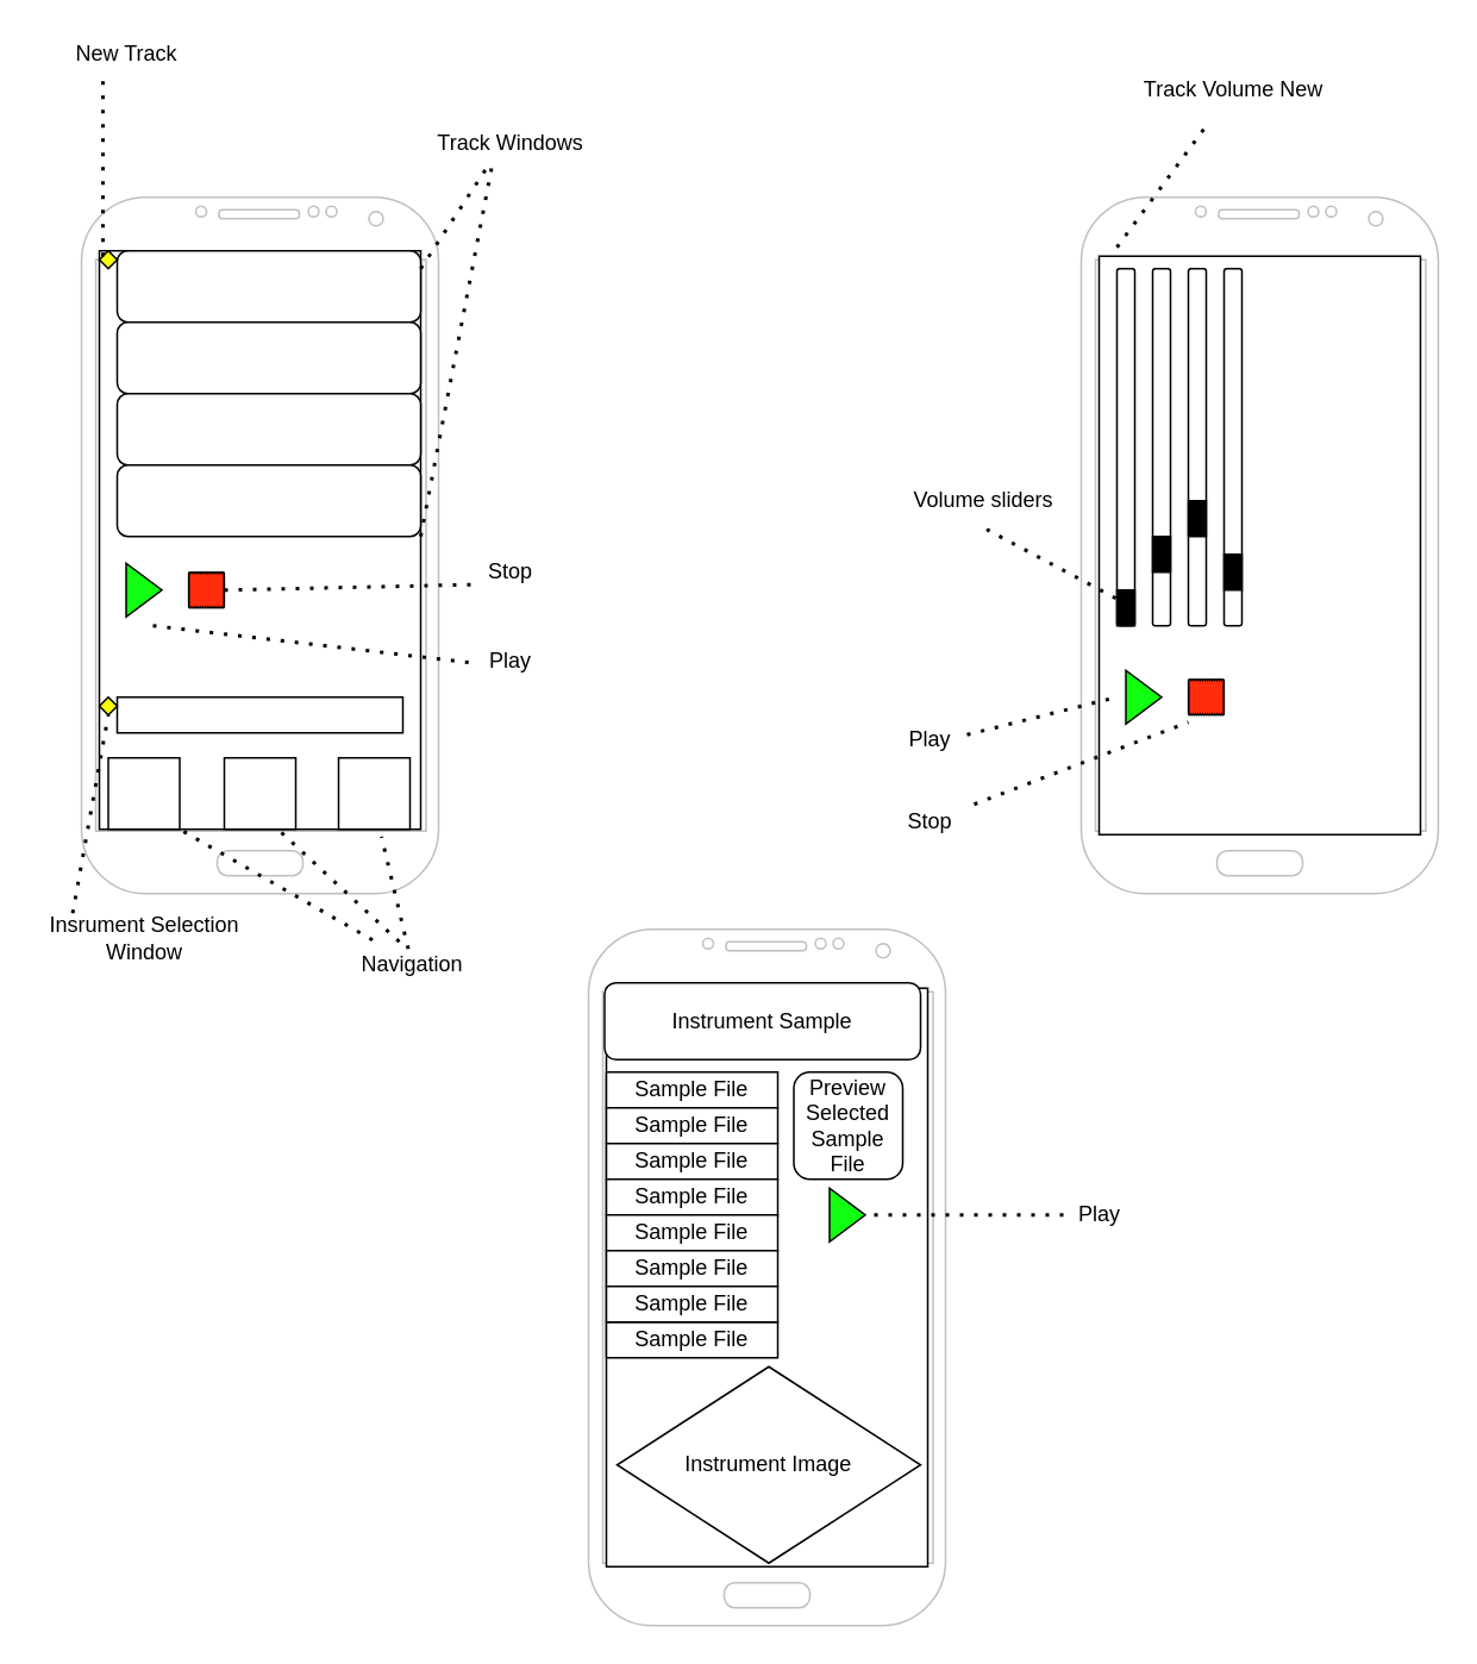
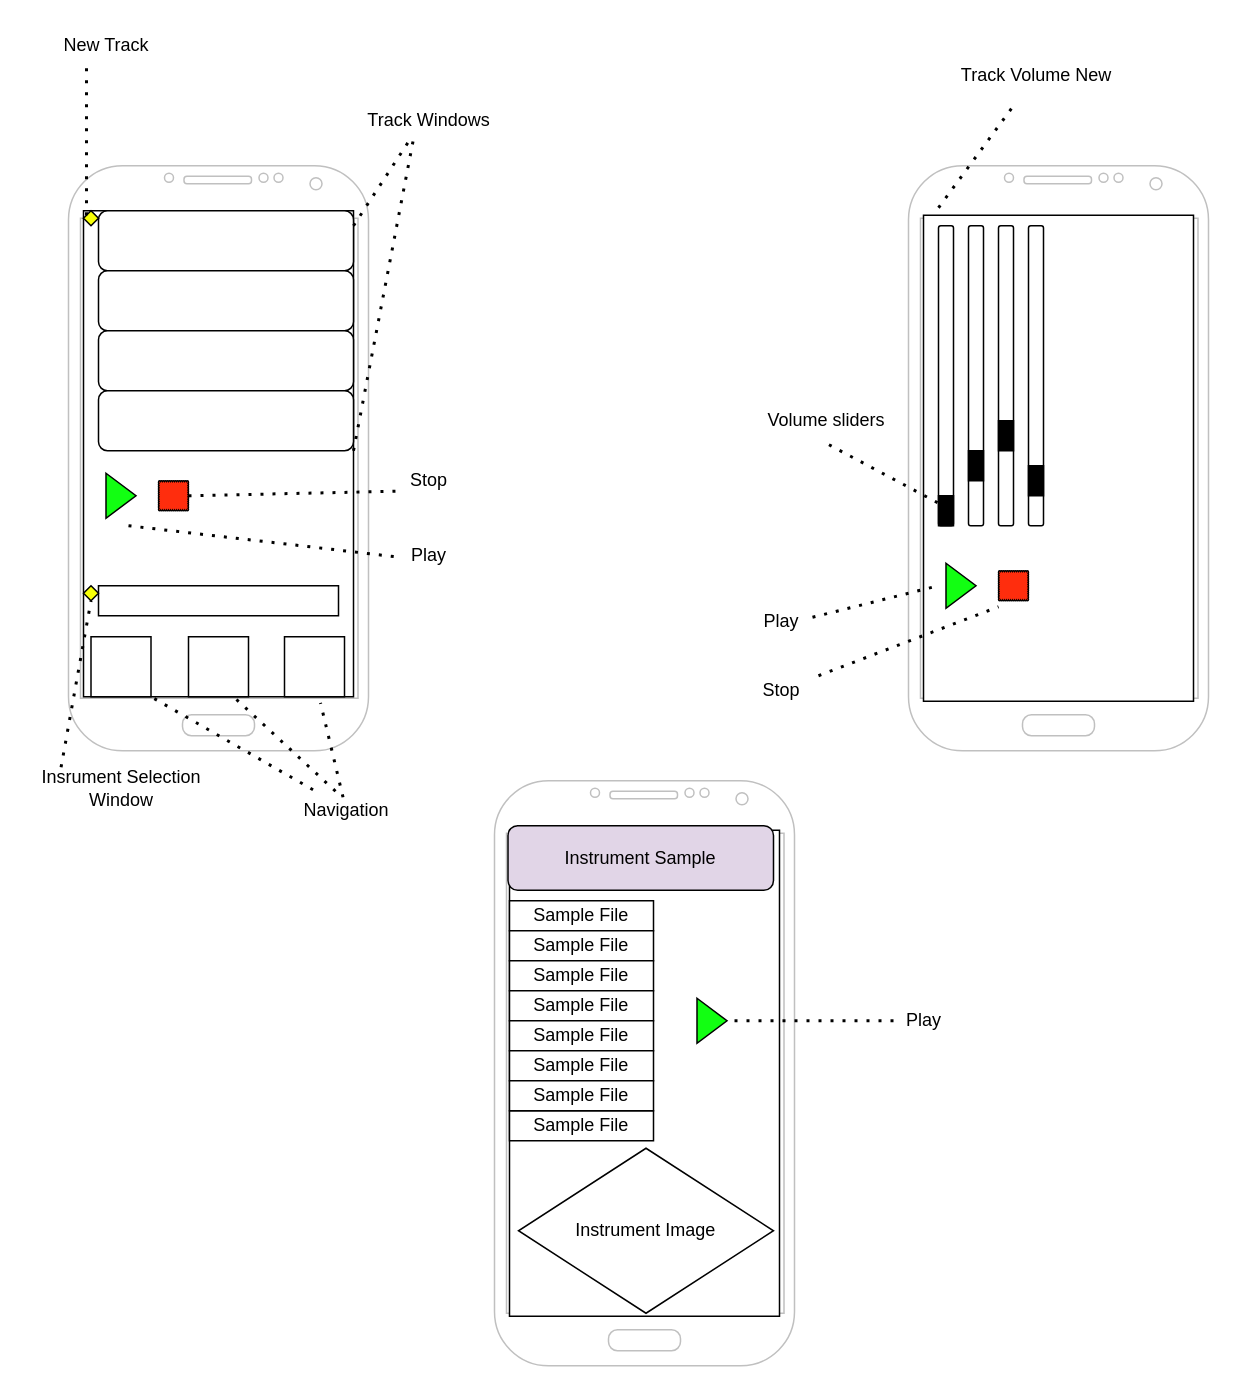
  <mxCell id="0" />
  <mxCell id="1" parent="0" />
  <mxCell id="2" value="" style="verticalLabelPosition=bottom;verticalAlign=top;html=1;shadow=0;dashed=0;strokeWidth=1;shape=mxgraph.android.phone2;strokeColor=#c0c0c0;" parent="1" vertex="1"><mxGeometry x="45" y="110" width="200" height="390" as="geometry" /></mxCell>
  <mxCell id="3" value="" style="verticalLabelPosition=bottom;verticalAlign=top;html=1;shadow=0;dashed=0;strokeWidth=1;shape=mxgraph.android.phone2;strokeColor=#c0c0c0;" vertex="1" parent="1"><mxGeometry x="605" y="110" width="200" height="390" as="geometry" /></mxCell>
  <mxCell id="4" value="" style="rounded=0;whiteSpace=wrap;html=1;" vertex="1" parent="1"><mxGeometry x="55" y="140" width="180" height="324" as="geometry" /></mxCell>
  <mxCell id="5" value="" style="rounded=0;whiteSpace=wrap;html=1;" vertex="1" parent="1"><mxGeometry x="615" y="143" width="180" height="324" as="geometry" /></mxCell>
  <mxCell id="6" value="" style="rounded=1;whiteSpace=wrap;html=1;" vertex="1" parent="1"><mxGeometry x="65" y="140" width="170" height="40" as="geometry" /></mxCell>
  <mxCell id="7" value="" style="rounded=1;whiteSpace=wrap;html=1;" vertex="1" parent="1"><mxGeometry x="65" y="180" width="170" height="40" as="geometry" /></mxCell>
  <mxCell id="8" value="" style="rounded=1;whiteSpace=wrap;html=1;" vertex="1" parent="1"><mxGeometry x="65" y="220" width="170" height="40" as="geometry" /></mxCell>
  <mxCell id="9" value="" style="rounded=1;whiteSpace=wrap;html=1;" vertex="1" parent="1"><mxGeometry x="65" y="260" width="170" height="40" as="geometry" /></mxCell>
  <mxCell id="10" value="" style="rhombus;whiteSpace=wrap;html=1;fillColor=#F7FF08;" vertex="1" parent="1"><mxGeometry x="55" y="140" width="10" height="10" as="geometry" /></mxCell>
  <mxCell id="11" value="" style="verticalLabelPosition=bottom;verticalAlign=top;html=1;shape=mxgraph.basic.acute_triangle;dx=0.5;fillColor=#12FF12;rotation=90;" vertex="1" parent="1"><mxGeometry x="65" y="320" width="30" height="20" as="geometry" /></mxCell>
  <mxCell id="12" value="" style="whiteSpace=wrap;html=1;shape=mxgraph.basic.cloud_rect;fillColor=#FF2D0D;" vertex="1" parent="1"><mxGeometry x="105" y="320" width="20" height="20" as="geometry" /></mxCell>
  <mxCell id="13" value="" style="rounded=0;whiteSpace=wrap;html=1;fillColor=#FFFFFF;" vertex="1" parent="1"><mxGeometry x="65" y="390" width="160" height="20" as="geometry" /></mxCell>
  <mxCell id="14" value="" style="whiteSpace=wrap;html=1;aspect=fixed;fillColor=#FFFFFF;" vertex="1" parent="1"><mxGeometry x="60" y="424" width="40" height="40" as="geometry" /></mxCell>
  <mxCell id="15" value="" style="whiteSpace=wrap;html=1;aspect=fixed;fillColor=#FFFFFF;" vertex="1" parent="1"><mxGeometry x="189" y="424" width="40" height="40" as="geometry" /></mxCell>
  <mxCell id="16" value="" style="whiteSpace=wrap;html=1;aspect=fixed;fillColor=#FFFFFF;" vertex="1" parent="1"><mxGeometry x="125" y="424" width="40" height="40" as="geometry" /></mxCell>
  <mxCell id="17" value="New Track" style="text;html=1;align=center;verticalAlign=middle;resizable=0;points=[];autosize=1;strokeColor=none;" vertex="1" parent="1"><mxGeometry x="35" y="20" width="70" height="20" as="geometry" /></mxCell>
  <mxCell id="18" value="Track Windows" style="text;html=1;align=center;verticalAlign=middle;resizable=0;points=[];autosize=1;strokeColor=none;" vertex="1" parent="1"><mxGeometry x="235" y="70" width="100" height="20" as="geometry" /></mxCell>
  <mxCell id="19" value="Play" style="text;html=1;align=center;verticalAlign=middle;resizable=0;points=[];autosize=1;strokeColor=none;" vertex="1" parent="1"><mxGeometry x="265" y="360" width="40" height="20" as="geometry" /></mxCell>
  <mxCell id="20" value="Stop" style="text;html=1;align=center;verticalAlign=middle;resizable=0;points=[];autosize=1;strokeColor=none;" vertex="1" parent="1"><mxGeometry x="265" y="310" width="40" height="20" as="geometry" /></mxCell>
  <mxCell id="21" value="" style="endArrow=none;dashed=1;html=1;dashPattern=1 3;strokeWidth=2;entryX=-0.025;entryY=0.85;entryDx=0;entryDy=0;entryPerimeter=0;" edge="1" parent="1" target="20"><mxGeometry width="50" height="50" relative="1" as="geometry"><mxPoint x="125" y="330" as="sourcePoint" /><mxPoint x="175" y="280" as="targetPoint" /></mxGeometry></mxCell>
  <mxCell id="22" value="" style="endArrow=none;dashed=1;html=1;dashPattern=1 3;strokeWidth=2;entryX=0.025;entryY=0.55;entryDx=0;entryDy=0;entryPerimeter=0;" edge="1" parent="1" target="19"><mxGeometry width="50" height="50" relative="1" as="geometry"><mxPoint x="85" y="350" as="sourcePoint" /><mxPoint x="135" y="310" as="targetPoint" /></mxGeometry></mxCell>
  <mxCell id="23" value="" style="rhombus;whiteSpace=wrap;html=1;fillColor=#F7FF08;" vertex="1" parent="1"><mxGeometry x="55" y="390" width="10" height="10" as="geometry" /></mxCell>
  <mxCell id="24" value="Insrument Selection&lt;br&gt;Window" style="text;html=1;align=center;verticalAlign=middle;resizable=0;points=[];autosize=1;strokeColor=none;" vertex="1" parent="1"><mxGeometry x="20" y="510" width="120" height="30" as="geometry" /></mxCell>
  <mxCell id="25" value="" style="endArrow=none;dashed=1;html=1;dashPattern=1 3;strokeWidth=2;exitX=0.167;exitY=0.033;exitDx=0;exitDy=0;exitPerimeter=0;" edge="1" parent="1" source="24"><mxGeometry width="50" height="50" relative="1" as="geometry"><mxPoint x="10" y="450" as="sourcePoint" /><mxPoint x="60" y="400" as="targetPoint" /></mxGeometry></mxCell>
  <mxCell id="26" value="Navigation" style="text;html=1;align=center;verticalAlign=middle;resizable=0;points=[];autosize=1;strokeColor=none;" vertex="1" parent="1"><mxGeometry x="195" y="530" width="70" height="20" as="geometry" /></mxCell>
  <mxCell id="27" value="" style="endArrow=none;dashed=1;html=1;dashPattern=1 3;strokeWidth=2;entryX=0.25;entryY=1;entryDx=0;entryDy=0;exitX=0.186;exitY=-0.2;exitDx=0;exitDy=0;exitPerimeter=0;" edge="1" parent="1" source="26" target="4"><mxGeometry width="50" height="50" relative="1" as="geometry"><mxPoint x="260" y="565" as="sourcePoint" /><mxPoint x="310" y="515" as="targetPoint" /></mxGeometry></mxCell>
  <mxCell id="28" value="" style="endArrow=none;dashed=1;html=1;dashPattern=1 3;strokeWidth=2;entryX=0.75;entryY=1;entryDx=0;entryDy=0;exitX=0.4;exitY=-0.15;exitDx=0;exitDy=0;exitPerimeter=0;" edge="1" parent="1" source="26" target="16"><mxGeometry width="50" height="50" relative="1" as="geometry"><mxPoint x="218.02" y="521" as="sourcePoint" /><mxPoint x="110" y="474" as="targetPoint" /></mxGeometry></mxCell>
  <mxCell id="29" value="" style="endArrow=none;dashed=1;html=1;dashPattern=1 3;strokeWidth=2;entryX=0.84;entryY=0.918;entryDx=0;entryDy=0;exitX=0.186;exitY=-0.2;exitDx=0;exitDy=0;exitPerimeter=0;entryPerimeter=0;" edge="1" parent="1" target="2"><mxGeometry width="50" height="50" relative="1" as="geometry"><mxPoint x="228.02" y="531" as="sourcePoint" /><mxPoint x="165" y="474" as="targetPoint" /></mxGeometry></mxCell>
  <mxCell id="30" value="" style="endArrow=none;dashed=1;html=1;dashPattern=1 3;strokeWidth=2;exitX=0.167;exitY=0.033;exitDx=0;exitDy=0;exitPerimeter=0;" edge="1" parent="1"><mxGeometry width="50" height="50" relative="1" as="geometry"><mxPoint x="235" y="300" as="sourcePoint" /><mxPoint x="275" y="92" as="targetPoint" /></mxGeometry></mxCell>
  <mxCell id="31" value="" style="endArrow=none;dashed=1;html=1;dashPattern=1 3;strokeWidth=2;exitX=1;exitY=0.25;exitDx=0;exitDy=0;entryX=0.38;entryY=1.1;entryDx=0;entryDy=0;entryPerimeter=0;" edge="1" parent="1" source="6" target="18"><mxGeometry width="50" height="50" relative="1" as="geometry"><mxPoint x="238.02" y="541" as="sourcePoint" /><mxPoint x="415" y="380" as="targetPoint" /></mxGeometry></mxCell>
  <mxCell id="32" value="" style="endArrow=none;dashed=1;html=1;dashPattern=1 3;strokeWidth=2;exitX=1;exitY=0.25;exitDx=0;exitDy=0;" edge="1" parent="1"><mxGeometry width="50" height="50" relative="1" as="geometry"><mxPoint x="57" y="143" as="sourcePoint" /><mxPoint x="57" y="45" as="targetPoint" /></mxGeometry></mxCell>
  <mxCell id="33" value="" style="rounded=1;whiteSpace=wrap;html=1;fillColor=#FFFFFF;" vertex="1" parent="1"><mxGeometry x="625" y="150" width="10" height="200" as="geometry" /></mxCell>
  <mxCell id="34" value="" style="rounded=1;whiteSpace=wrap;html=1;fillColor=#FFFFFF;" vertex="1" parent="1"><mxGeometry x="645" y="150" width="10" height="200" as="geometry" /></mxCell>
  <mxCell id="35" value="" style="rounded=1;whiteSpace=wrap;html=1;fillColor=#FFFFFF;" vertex="1" parent="1"><mxGeometry x="665" y="150" width="10" height="200" as="geometry" /></mxCell>
  <mxCell id="36" value="" style="rounded=1;whiteSpace=wrap;html=1;fillColor=#FFFFFF;" vertex="1" parent="1"><mxGeometry x="685" y="150" width="10" height="200" as="geometry" /></mxCell>
  <mxCell id="37" value="Track Volume New" style="text;html=1;align=center;verticalAlign=middle;resizable=0;points=[];autosize=1;strokeColor=none;" vertex="1" parent="1"><mxGeometry x="625" y="40" width="130" height="20" as="geometry" /></mxCell>
  <mxCell id="38" value="" style="endArrow=none;dashed=1;html=1;dashPattern=1 3;strokeWidth=2;exitX=1;exitY=0.25;exitDx=0;exitDy=0;" edge="1" parent="1"><mxGeometry width="50" height="50" relative="1" as="geometry"><mxPoint x="625" y="138" as="sourcePoint" /><mxPoint x="675" y="70" as="targetPoint" /></mxGeometry></mxCell>
  <mxCell id="39" value="" style="shape=process;whiteSpace=wrap;html=1;backgroundOutline=1;fillColor=#000000;" vertex="1" parent="1"><mxGeometry x="625" y="330" width="10" height="20" as="geometry" /></mxCell>
  <mxCell id="40" value="" style="shape=process;whiteSpace=wrap;html=1;backgroundOutline=1;fillColor=#000000;" vertex="1" parent="1"><mxGeometry x="645" y="300" width="10" height="20" as="geometry" /></mxCell>
  <mxCell id="41" value="" style="shape=process;whiteSpace=wrap;html=1;backgroundOutline=1;fillColor=#000000;" vertex="1" parent="1"><mxGeometry x="685" y="310" width="10" height="20" as="geometry" /></mxCell>
  <mxCell id="42" value="" style="shape=process;whiteSpace=wrap;html=1;backgroundOutline=1;fillColor=#000000;" vertex="1" parent="1"><mxGeometry x="665" y="280" width="10" height="20" as="geometry" /></mxCell>
  <mxCell id="43" value="Volume sliders" style="text;html=1;align=center;verticalAlign=middle;resizable=0;points=[];autosize=1;strokeColor=none;" vertex="1" parent="1"><mxGeometry x="505" y="270" width="90" height="20" as="geometry" /></mxCell>
  <mxCell id="44" value="" style="endArrow=none;dashed=1;html=1;dashPattern=1 3;strokeWidth=2;exitX=0.522;exitY=1.3;exitDx=0;exitDy=0;exitPerimeter=0;entryX=0.2;entryY=0.93;entryDx=0;entryDy=0;entryPerimeter=0;" edge="1" parent="1" source="43" target="33"><mxGeometry width="50" height="50" relative="1" as="geometry"><mxPoint x="575" y="350" as="sourcePoint" /><mxPoint x="625" y="300" as="targetPoint" /></mxGeometry></mxCell>
  <mxCell id="45" value="" style="verticalLabelPosition=bottom;verticalAlign=top;html=1;shadow=0;dashed=0;strokeWidth=1;shape=mxgraph.android.phone2;strokeColor=#c0c0c0;" vertex="1" parent="1"><mxGeometry x="329" y="520" width="200" height="390" as="geometry" /></mxCell>
  <mxCell id="46" value="" style="rounded=0;whiteSpace=wrap;html=1;" vertex="1" parent="1"><mxGeometry x="339" y="553" width="180" height="324" as="geometry" /></mxCell>
  <mxCell id="47" value="Sample File" style="rounded=0;whiteSpace=wrap;html=1;fillColor=#FFFFFF;" vertex="1" parent="1"><mxGeometry x="339" y="740" width="96" height="20" as="geometry" /></mxCell>
  <mxCell id="48" value="Sample File" style="rounded=0;whiteSpace=wrap;html=1;fillColor=#FFFFFF;" vertex="1" parent="1"><mxGeometry x="339" y="600" width="96" height="20" as="geometry" /></mxCell>
  <mxCell id="49" value="Sample File" style="rounded=0;whiteSpace=wrap;html=1;fillColor=#FFFFFF;" vertex="1" parent="1"><mxGeometry x="339" y="620" width="96" height="20" as="geometry" /></mxCell>
  <mxCell id="50" value="Sample File" style="rounded=0;whiteSpace=wrap;html=1;fillColor=#FFFFFF;" vertex="1" parent="1"><mxGeometry x="339" y="640" width="96" height="20" as="geometry" /></mxCell>
  <mxCell id="51" value="Sample File" style="rounded=0;whiteSpace=wrap;html=1;fillColor=#FFFFFF;" vertex="1" parent="1"><mxGeometry x="339" y="660" width="96" height="20" as="geometry" /></mxCell>
  <mxCell id="52" value="Sample File" style="rounded=0;whiteSpace=wrap;html=1;fillColor=#FFFFFF;" vertex="1" parent="1"><mxGeometry x="339" y="680" width="96" height="20" as="geometry" /></mxCell>
  <mxCell id="53" value="Sample File" style="rounded=0;whiteSpace=wrap;html=1;fillColor=#FFFFFF;" vertex="1" parent="1"><mxGeometry x="339" y="700" width="96" height="20" as="geometry" /></mxCell>
  <mxCell id="54" value="Sample File" style="rounded=0;whiteSpace=wrap;html=1;fillColor=#FFFFFF;" vertex="1" parent="1"><mxGeometry x="339" y="720" width="96" height="20" as="geometry" /></mxCell>
- <mxCell id="55" value="Instrument Sample" style="rounded=1;whiteSpace=wrap;html=1;fillColor=#FFFFFF;" vertex="1" parent="1"><mxGeometry x="338" y="550" width="177" height="43" as="geometry" /></mxCell>
+ <mxCell id="55" value="Instrument Sample" style="rounded=1;whiteSpace=wrap;html=1;fillColor=#e1d5e7;" vertex="1" parent="1"><mxGeometry x="338" y="550" width="177" height="43" as="geometry" /></mxCell>
  <mxCell id="56" value="Instrument Image" style="rhombus;whiteSpace=wrap;html=1;fillColor=#FFFFFF;" vertex="1" parent="1"><mxGeometry x="345" y="765" width="170" height="110" as="geometry" /></mxCell>
- <mxCell id="57" value="Preview&lt;br&gt;Selected&lt;br&gt;Sample&lt;br&gt;File" style="rounded=1;whiteSpace=wrap;html=1;fillColor=#FFFFFF;" vertex="1" parent="1"><mxGeometry x="444" y="600" width="61" height="60" as="geometry" /></mxCell>
  <mxCell id="58" value="" style="verticalLabelPosition=bottom;verticalAlign=top;html=1;shape=mxgraph.basic.acute_triangle;dx=0.5;fillColor=#12FF12;rotation=90;" vertex="1" parent="1"><mxGeometry x="459" y="670" width="30" height="20" as="geometry" /></mxCell>
  <mxCell id="59" value="" style="verticalLabelPosition=bottom;verticalAlign=top;html=1;shape=mxgraph.basic.acute_triangle;dx=0.5;fillColor=#12FF12;rotation=90;" vertex="1" parent="1"><mxGeometry x="625" y="380" width="30" height="20" as="geometry" /></mxCell>
  <mxCell id="60" value="" style="whiteSpace=wrap;html=1;shape=mxgraph.basic.cloud_rect;fillColor=#FF2D0D;" vertex="1" parent="1"><mxGeometry x="665" y="380" width="20" height="20" as="geometry" /></mxCell>
  <mxCell id="61" value="Play" style="text;html=1;align=center;verticalAlign=middle;resizable=0;points=[];autosize=1;strokeColor=none;" vertex="1" parent="1"><mxGeometry x="595" y="670" width="40" height="20" as="geometry" /></mxCell>
  <mxCell id="62" value="" style="endArrow=none;dashed=1;html=1;dashPattern=1 3;strokeWidth=2;" edge="1" parent="1" target="61"><mxGeometry width="50" height="50" relative="1" as="geometry"><mxPoint x="489" y="680" as="sourcePoint" /><mxPoint x="670" y="701" as="targetPoint" /></mxGeometry></mxCell>
  <mxCell id="63" value="Play" style="text;html=1;align=center;verticalAlign=middle;resizable=0;points=[];autosize=1;strokeColor=none;" vertex="1" parent="1"><mxGeometry x="500" y="404" width="40" height="20" as="geometry" /></mxCell>
  <mxCell id="64" value="Stop" style="text;html=1;align=center;verticalAlign=middle;resizable=0;points=[];autosize=1;strokeColor=none;" vertex="1" parent="1"><mxGeometry x="500" y="450" width="40" height="20" as="geometry" /></mxCell>
  <mxCell id="65" value="" style="endArrow=none;dashed=1;html=1;dashPattern=1 3;strokeWidth=2;exitX=1.025;exitY=0.35;exitDx=0;exitDy=0;exitPerimeter=0;" edge="1" parent="1" source="63"><mxGeometry width="50" height="50" relative="1" as="geometry"><mxPoint x="575" y="430" as="sourcePoint" /><mxPoint x="625" y="390" as="targetPoint" /></mxGeometry></mxCell>
  <mxCell id="66" value="" style="endArrow=none;dashed=1;html=1;dashPattern=1 3;strokeWidth=2;exitX=1.125;exitY=0;exitDx=0;exitDy=0;exitPerimeter=0;" edge="1" parent="1" source="64"><mxGeometry width="50" height="50" relative="1" as="geometry"><mxPoint x="615" y="454" as="sourcePoint" /><mxPoint x="665" y="404" as="targetPoint" /></mxGeometry></mxCell>
